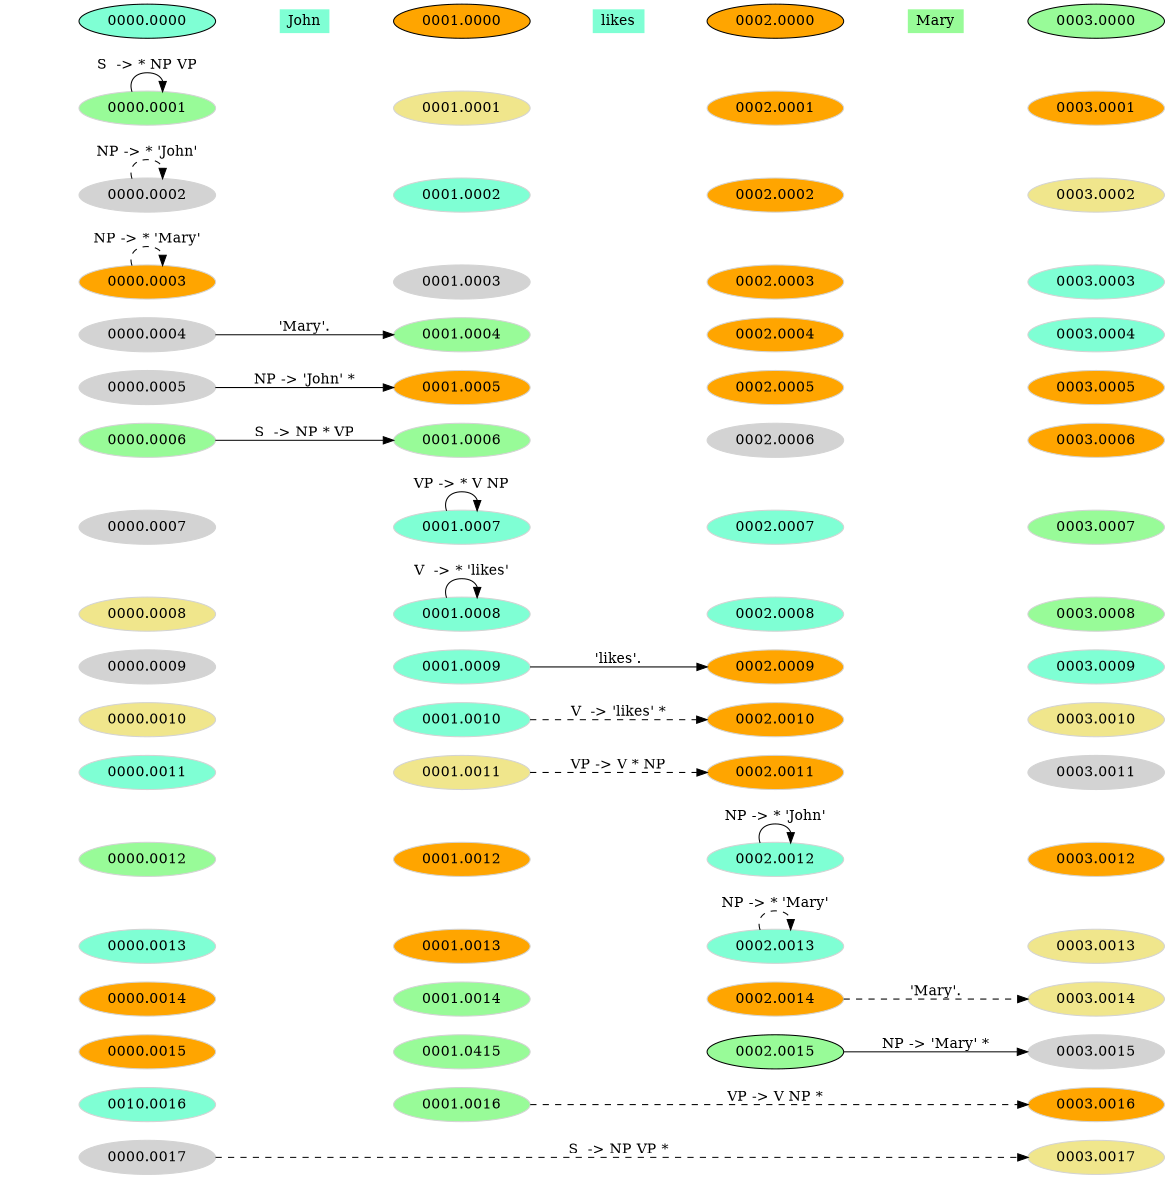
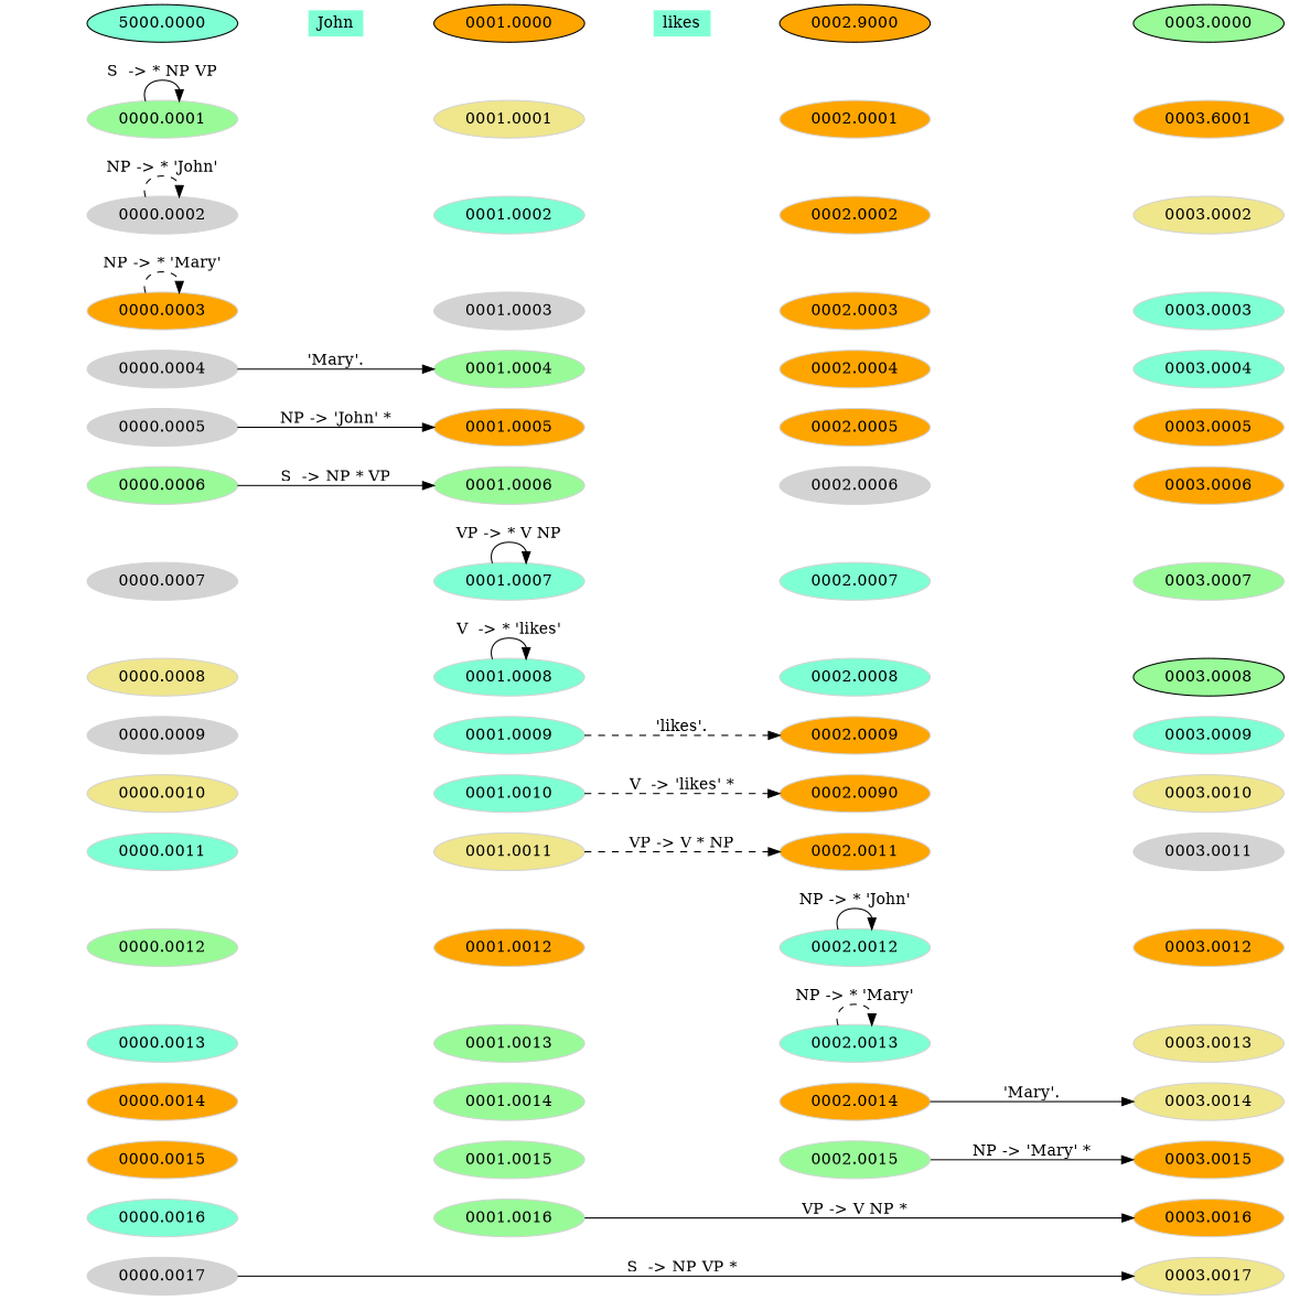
  digraph {
    rankdir=LR
    node [color=lightgray fillcolor=orange style=filled]
    edge [style=invis weight=1]
    0000.0017 [fillcolor=lightgrey height=0.1 width=0.1]
-   0000.0016 [fillcolor=aquamarine height=0.1 width=0.1 label=0010.0016]
+   0000.0016 [fillcolor=aquamarine height=0.1 width=0.1]
    0000.0015 [height=0.1 width=0.1]
    0000.0014 [height=0.1 width=0.1]
    0000.0013 [fillcolor=aquamarine height=0.1 width=0.1]
    0000.0012 [fillcolor=palegreen height=0.1 width=0.1]
    0000.0011 [fillcolor=aquamarine height=0.1 width=0.1]
    0000.0010 [fillcolor=khaki height=0.1 width=0.1]
    0000.0009 [fillcolor=lightgrey height=0.1 width=0.1]
    0000.0008 [fillcolor=khaki height=0.1 width=0.1]
    0000.0007 [fillcolor=lightgrey height=0.1 width=0.1]
    0000.0006 [fillcolor=palegreen height=0.1 width=0.1]
    0000.0005 [fillcolor=lightgrey height=0.1 width=0.1]
    0000.0004 [fillcolor=lightgrey height=0.1 width=0.1]
    0000.0003 [height=0.1 width=0.1]
    0000.0002 [fillcolor=lightgrey height=0.1 width=0.1]
    0000.0001 [fillcolor=palegreen height=0.1 width=0.1]
-   0000.0000 [color=black fillcolor=aquamarine height=0.1 width=0.1]
+   0000.0000 [color=black fillcolor=aquamarine height=0.1 width=0.1 label=5000.0000]
    0001.0016 [fillcolor=palegreen height=0.1 width=0.1]
-   0001.0015 [fillcolor=palegreen height=0.1 width=0.1 label=0001.0415]
+   0001.0015 [fillcolor=palegreen height=0.1 width=0.1]
    0001.0014 [fillcolor=palegreen height=0.1 width=0.1]
-   0001.0013 [height=0.1 width=0.1]
+   0001.0013 [fillcolor=palegreen height=0.1 width=0.1]
    0001.0012 [height=0.1 width=0.1]
    0001.0011 [fillcolor=khaki height=0.1 width=0.1]
    0001.0010 [fillcolor=aquamarine height=0.1 width=0.1]
    0001.0009 [fillcolor=aquamarine height=0.1 width=0.1]
    0001.0008 [fillcolor=aquamarine height=0.1 width=0.1]
    0001.0007 [fillcolor=aquamarine height=0.1 width=0.1]
    0001.0006 [fillcolor=palegreen height=0.1 width=0.1]
    0001.0005 [height=0.1 width=0.1]
    0001.0004 [fillcolor=palegreen height=0.1 width=0.1]
    0001.0003 [fillcolor=lightgrey height=0.1 width=0.1]
    0001.0002 [fillcolor=aquamarine height=0.1 width=0.1]
    0001.0001 [fillcolor=khaki height=0.1 width=0.1]
    0001.0000 [color=black height=0.1 width=0.1]
-   0002.0015 [color=black fillcolor=palegreen height=0.1 width=0.1]
+   0002.0015 [fillcolor=palegreen height=0.1 width=0.1]
    0002.0014 [height=0.1 width=0.1]
    0002.0013 [fillcolor=aquamarine height=0.1 width=0.1]
    0002.0012 [fillcolor=aquamarine height=0.1 width=0.1]
    0002.0011 [height=0.1 width=0.1]
-   0002.0010 [height=0.1 width=0.1]
+   0002.0010 [height=0.1 width=0.1 label=0002.0090]
    0002.0009 [height=0.1 width=0.1]
    0002.0008 [fillcolor=aquamarine height=0.1 width=0.1]
    0002.0007 [fillcolor=aquamarine height=0.1 width=0.1]
    0002.0006 [fillcolor=lightgrey height=0.1 width=0.1]
    0002.0005 [height=0.1 width=0.1]
    0002.0004 [height=0.1 width=0.1]
    0002.0003 [height=0.1 width=0.1]
    0002.0002 [height=0.1 width=0.1]
    0002.0001 [height=0.1 width=0.1]
-   0002.0000 [color=black height=0.1 width=0.1]
+   0002.0000 [color=black height=0.1 width=0.1 label=0002.9000]
    0003.0017 [fillcolor=khaki height=0.1 width=0.1]
    0003.0016 [height=0.1 width=0.1]
-   0003.0015 [fillcolor=lightgrey height=0.1 width=0.1]
+   0003.0015 [height=0.1 width=0.1]
    0003.0014 [fillcolor=khaki height=0.1 width=0.1]
    0003.0013 [fillcolor=khaki height=0.1 width=0.1]
    0003.0012 [height=0.1 width=0.1]
    0003.0011 [fillcolor=lightgrey height=0.1 width=0.1]
    0003.0010 [fillcolor=khaki height=0.1 width=0.1]
    0003.0009 [fillcolor=aquamarine height=0.1 width=0.1]
-   0003.0008 [fillcolor=palegreen height=0.1 width=0.1]
+   0003.0008 [color=black fillcolor=palegreen height=0.1 width=0.1]
    0003.0007 [fillcolor=palegreen height=0.1 width=0.1]
    0003.0006 [height=0.1 width=0.1]
    0003.0005 [height=0.1 width=0.1]
    0003.0004 [fillcolor=aquamarine height=0.1 width=0.1]
    0003.0003 [fillcolor=aquamarine height=0.1 width=0.1]
    0003.0002 [fillcolor=khaki height=0.1 width=0.1]
-   0003.0001 [height=0.1 width=0.1]
+   0003.0001 [height=0.1 width=0.1 label=0003.6001]
    0003.0000 [color=black fillcolor=palegreen height=0.1 width=0.1]
    John [color=black fillcolor=aquamarine height=0.1 shape=plaintext width=0.1]
    likes [color=black fillcolor=aquamarine height=0.1 shape=plaintext width=0.1]
-   Mary [color=black fillcolor=palegreen height=0.1 shape=plaintext width=0.1]
    x [color=black height=0.1 style=invis width=0.1 fillcolor=""]
    subgraph sub_1 {
      rank=same
      0000.0017
      0000.0016
      0000.0015
      0000.0014
      0000.0013
      0000.0012
      0000.0011
      0000.0010
      0000.0009
      0000.0008
      0000.0007
      0000.0006
      0000.0005
      0000.0004
      0000.0003
      0000.0002
      0000.0001
      0000.0000
    }
    subgraph sub_2 {
      rank=same
      0001.0016
      0001.0015
      0001.0014
      0001.0013
      0001.0012
      0001.0011
      0001.0010
      0001.0009
      0001.0008
      0001.0007
      0001.0006
      0001.0005
      0001.0004
      0001.0003
      0001.0002
      0001.0001
      0001.0000
    }
    subgraph sub_3 {
      rank=same
      0002.0015
      0002.0014
      0002.0013
      0002.0012
      0002.0011
      0002.0010
      0002.0009
      0002.0008
      0002.0007
      0002.0006
      0002.0005
      0002.0004
      0002.0003
      0002.0002
      0002.0001
      0002.0000
    }
    subgraph sub_4 {
      rank=same
      0003.0017
      0003.0016
      0003.0015
      0003.0014
      0003.0013
      0003.0012
      0003.0011
      0003.0010
      0003.0009
      0003.0008
      0003.0007
      0003.0006
      0003.0005
      0003.0004
      0003.0003
      0003.0002
      0003.0001
      0003.0000
    }
-   0000.0017 -> 0003.0017 [label="S  -> NP VP *" style=dashed]
+   0000.0017 -> 0003.0017 [label="S  -> NP VP *" style=solid]
    0000.0016 -> 0001.0016
    0000.0015 -> 0001.0015
    0000.0014 -> 0001.0014
    0000.0013 -> 0001.0013
    0000.0012 -> 0001.0012
    0000.0011 -> 0001.0011
    0000.0010 -> 0001.0010
    0000.0009 -> 0001.0009
    0000.0008 -> 0001.0008
    0000.0007 -> 0001.0007
    0000.0006 -> 0001.0006 [label="S  -> NP * VP" style=solid]
    0000.0005 -> 0001.0005 [label="NP -> 'John' *" style=solid]
    0000.0004 -> 0001.0004 [label="'Mary'." style=solid]
    0000.0003 -> 0000.0003 [label="NP -> * 'Mary'" style=dashed]
    0000.0003 -> 0001.0003
    0000.0002 -> 0000.0002 [label="NP -> * 'John'" style=dashed]
    0000.0002 -> 0001.0002
    0000.0001 -> 0000.0001 [label="S  -> * NP VP" style=solid]
    0000.0001 -> 0001.0001
    0000.0000 -> John [weight=100]
-   0001.0016 -> 0003.0016 [label="VP -> V NP *" style=dashed]
+   0001.0016 -> 0003.0016 [label="VP -> V NP *" style=solid]
    0001.0015 -> 0002.0015
    0001.0014 -> 0002.0014
    0001.0013 -> 0002.0013
    0001.0012 -> 0002.0012
    0001.0011 -> 0002.0011 [label="VP -> V * NP" style=dashed]
    0001.0010 -> 0002.0010 [label="V  -> 'likes' *" style=dashed]
-   0001.0009 -> 0002.0009 [label="'likes'." style=solid]
+   0001.0009 -> 0002.0009 [label="'likes'." style=dashed]
    0001.0008 -> 0001.0008 [label="V  -> * 'likes'" style=solid]
    0001.0008 -> 0002.0008
    0001.0007 -> 0001.0007 [label="VP -> * V NP" style=solid]
    0001.0007 -> 0002.0007
    0001.0006 -> 0002.0006
    0001.0005 -> 0002.0005
    0001.0004 -> 0002.0004
    0001.0003 -> 0002.0003
    0001.0002 -> 0002.0002
    0001.0001 -> 0002.0001
    0001.0000 -> likes [weight=100]
    0002.0015 -> 0003.0015 [label="NP -> 'Mary' *" style=solid]
-   0002.0014 -> 0003.0014 [label="'Mary'." style=dashed]
+   0002.0014 -> 0003.0014 [label="'Mary'." style=solid]
    0002.0013 -> 0002.0013 [label="NP -> * 'Mary'" style=dashed]
    0002.0013 -> 0003.0013
    0002.0012 -> 0002.0012 [label="NP -> * 'John'" style=solid]
    0002.0012 -> 0003.0012
    0002.0011 -> 0003.0011
    0002.0010 -> 0003.0010
    0002.0009 -> 0003.0009
    0002.0008 -> 0003.0008
    0002.0007 -> 0003.0007
    0002.0006 -> 0003.0006
    0002.0005 -> 0003.0005
    0002.0004 -> 0003.0004
    0002.0003 -> 0003.0003
    0002.0002 -> 0003.0002
    0002.0001 -> 0003.0001
-   0002.0000 -> Mary [weight=100]
    John -> 0001.0000 [weight=100]
    likes -> 0002.0000 [weight=100]
-   Mary -> 0003.0000 [weight=100]
    x -> 0000.0000 [weight=""]
  }
